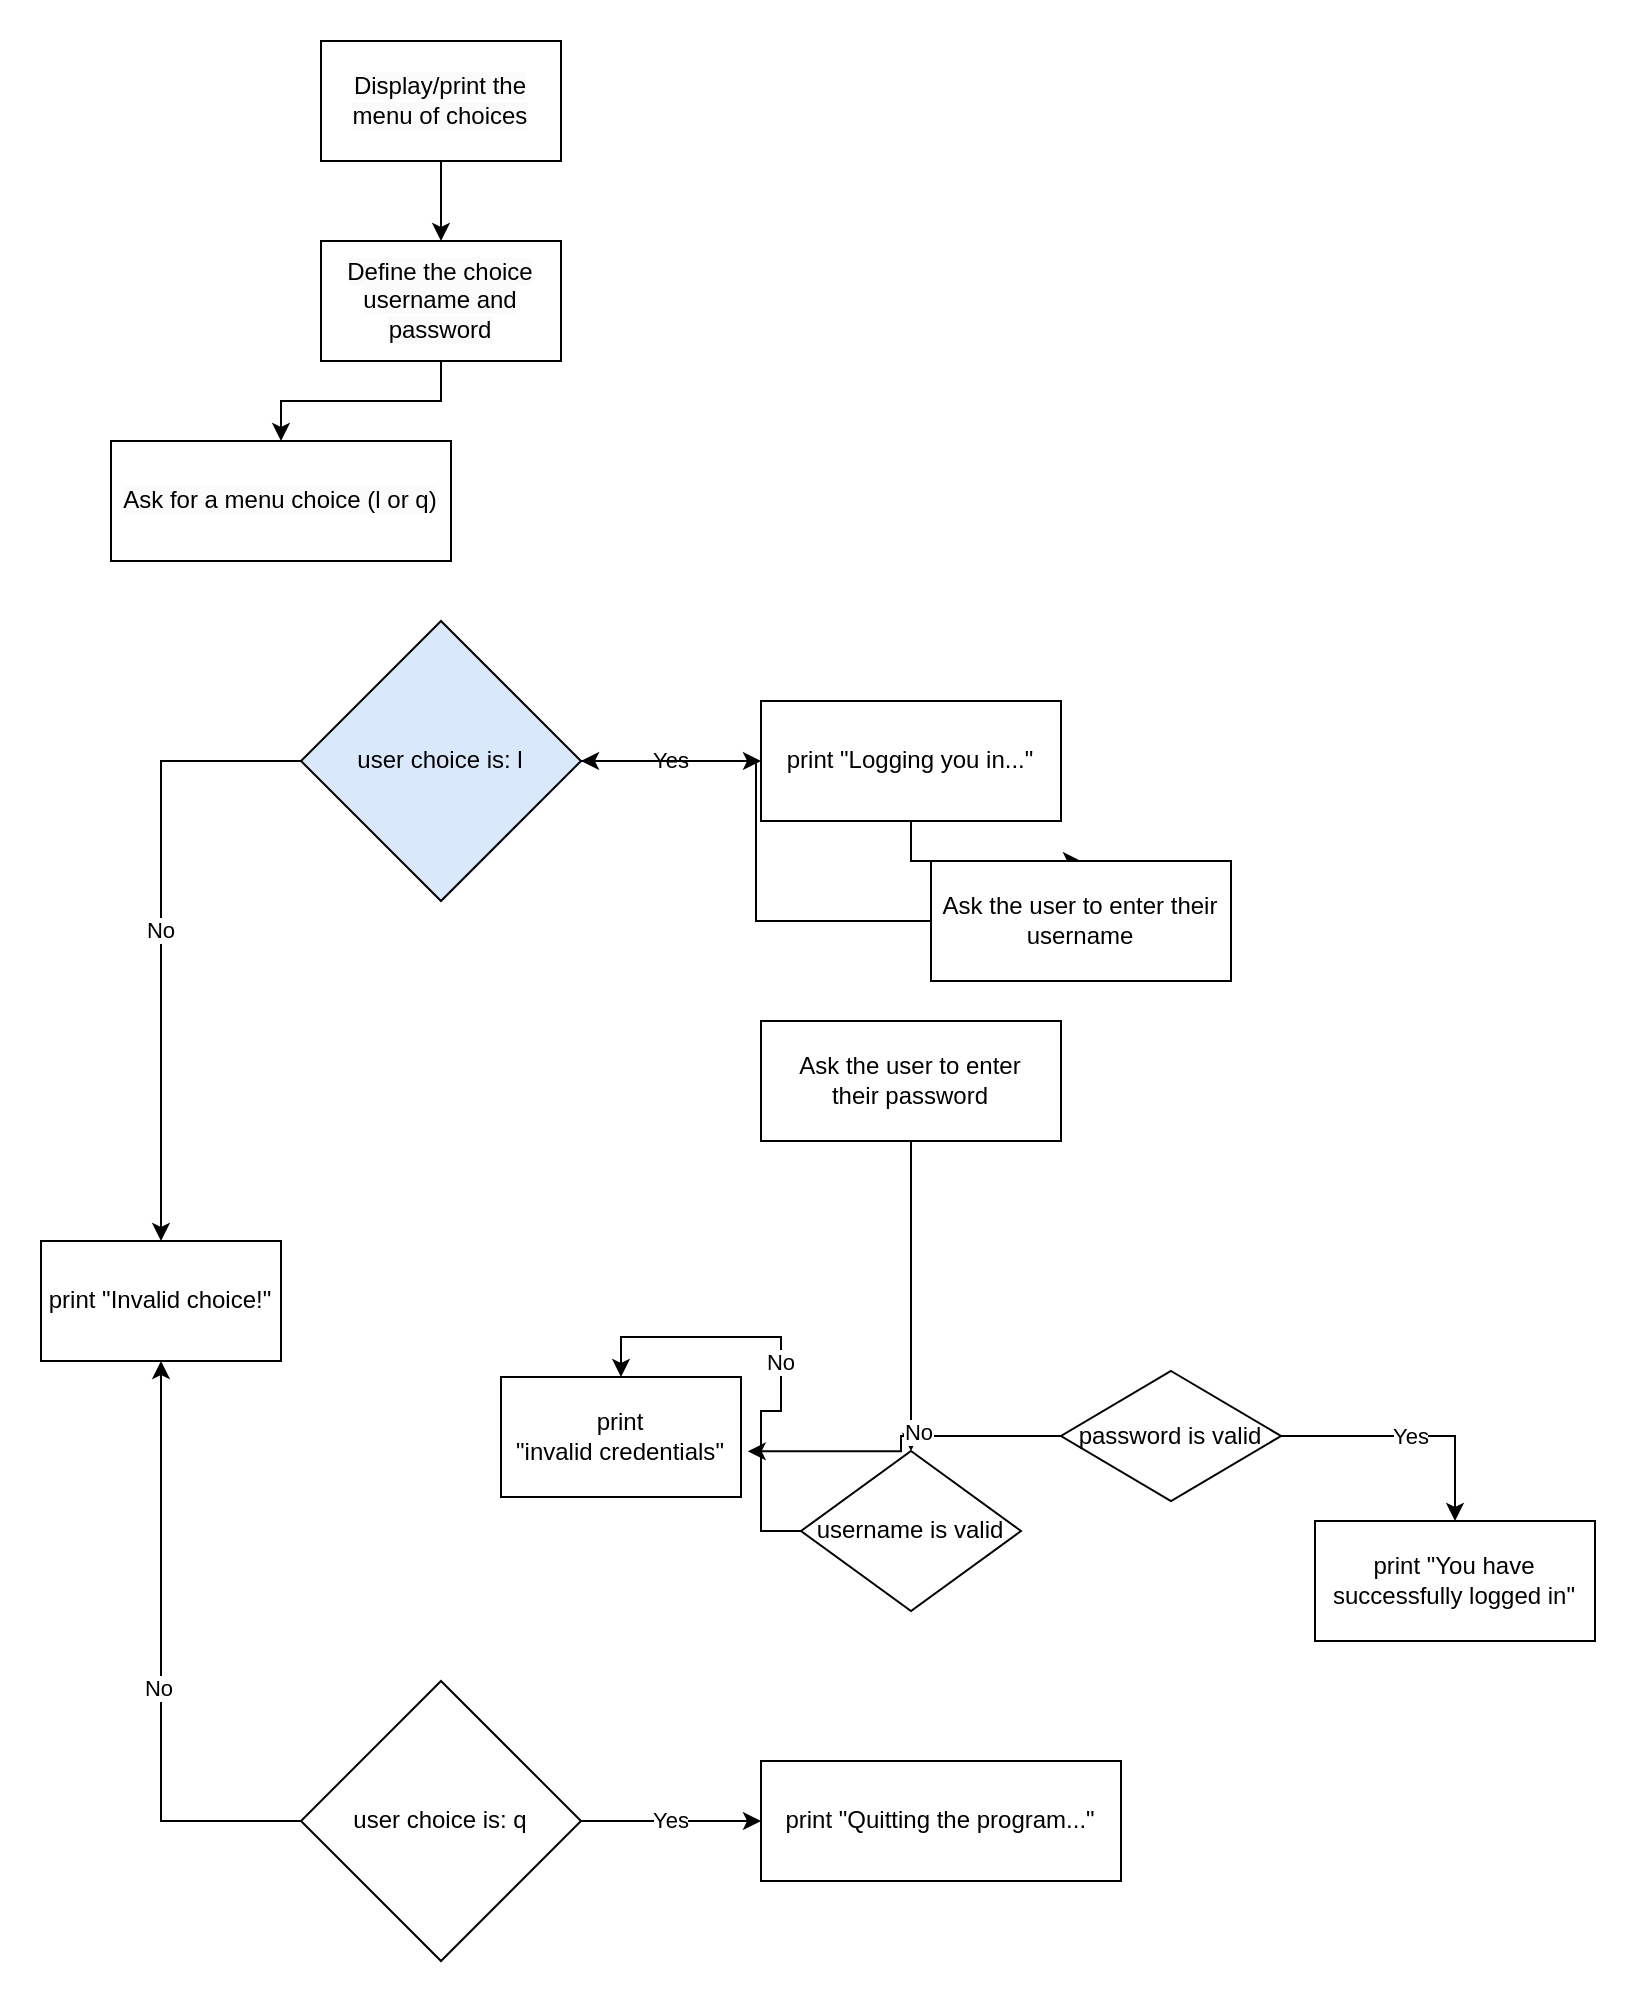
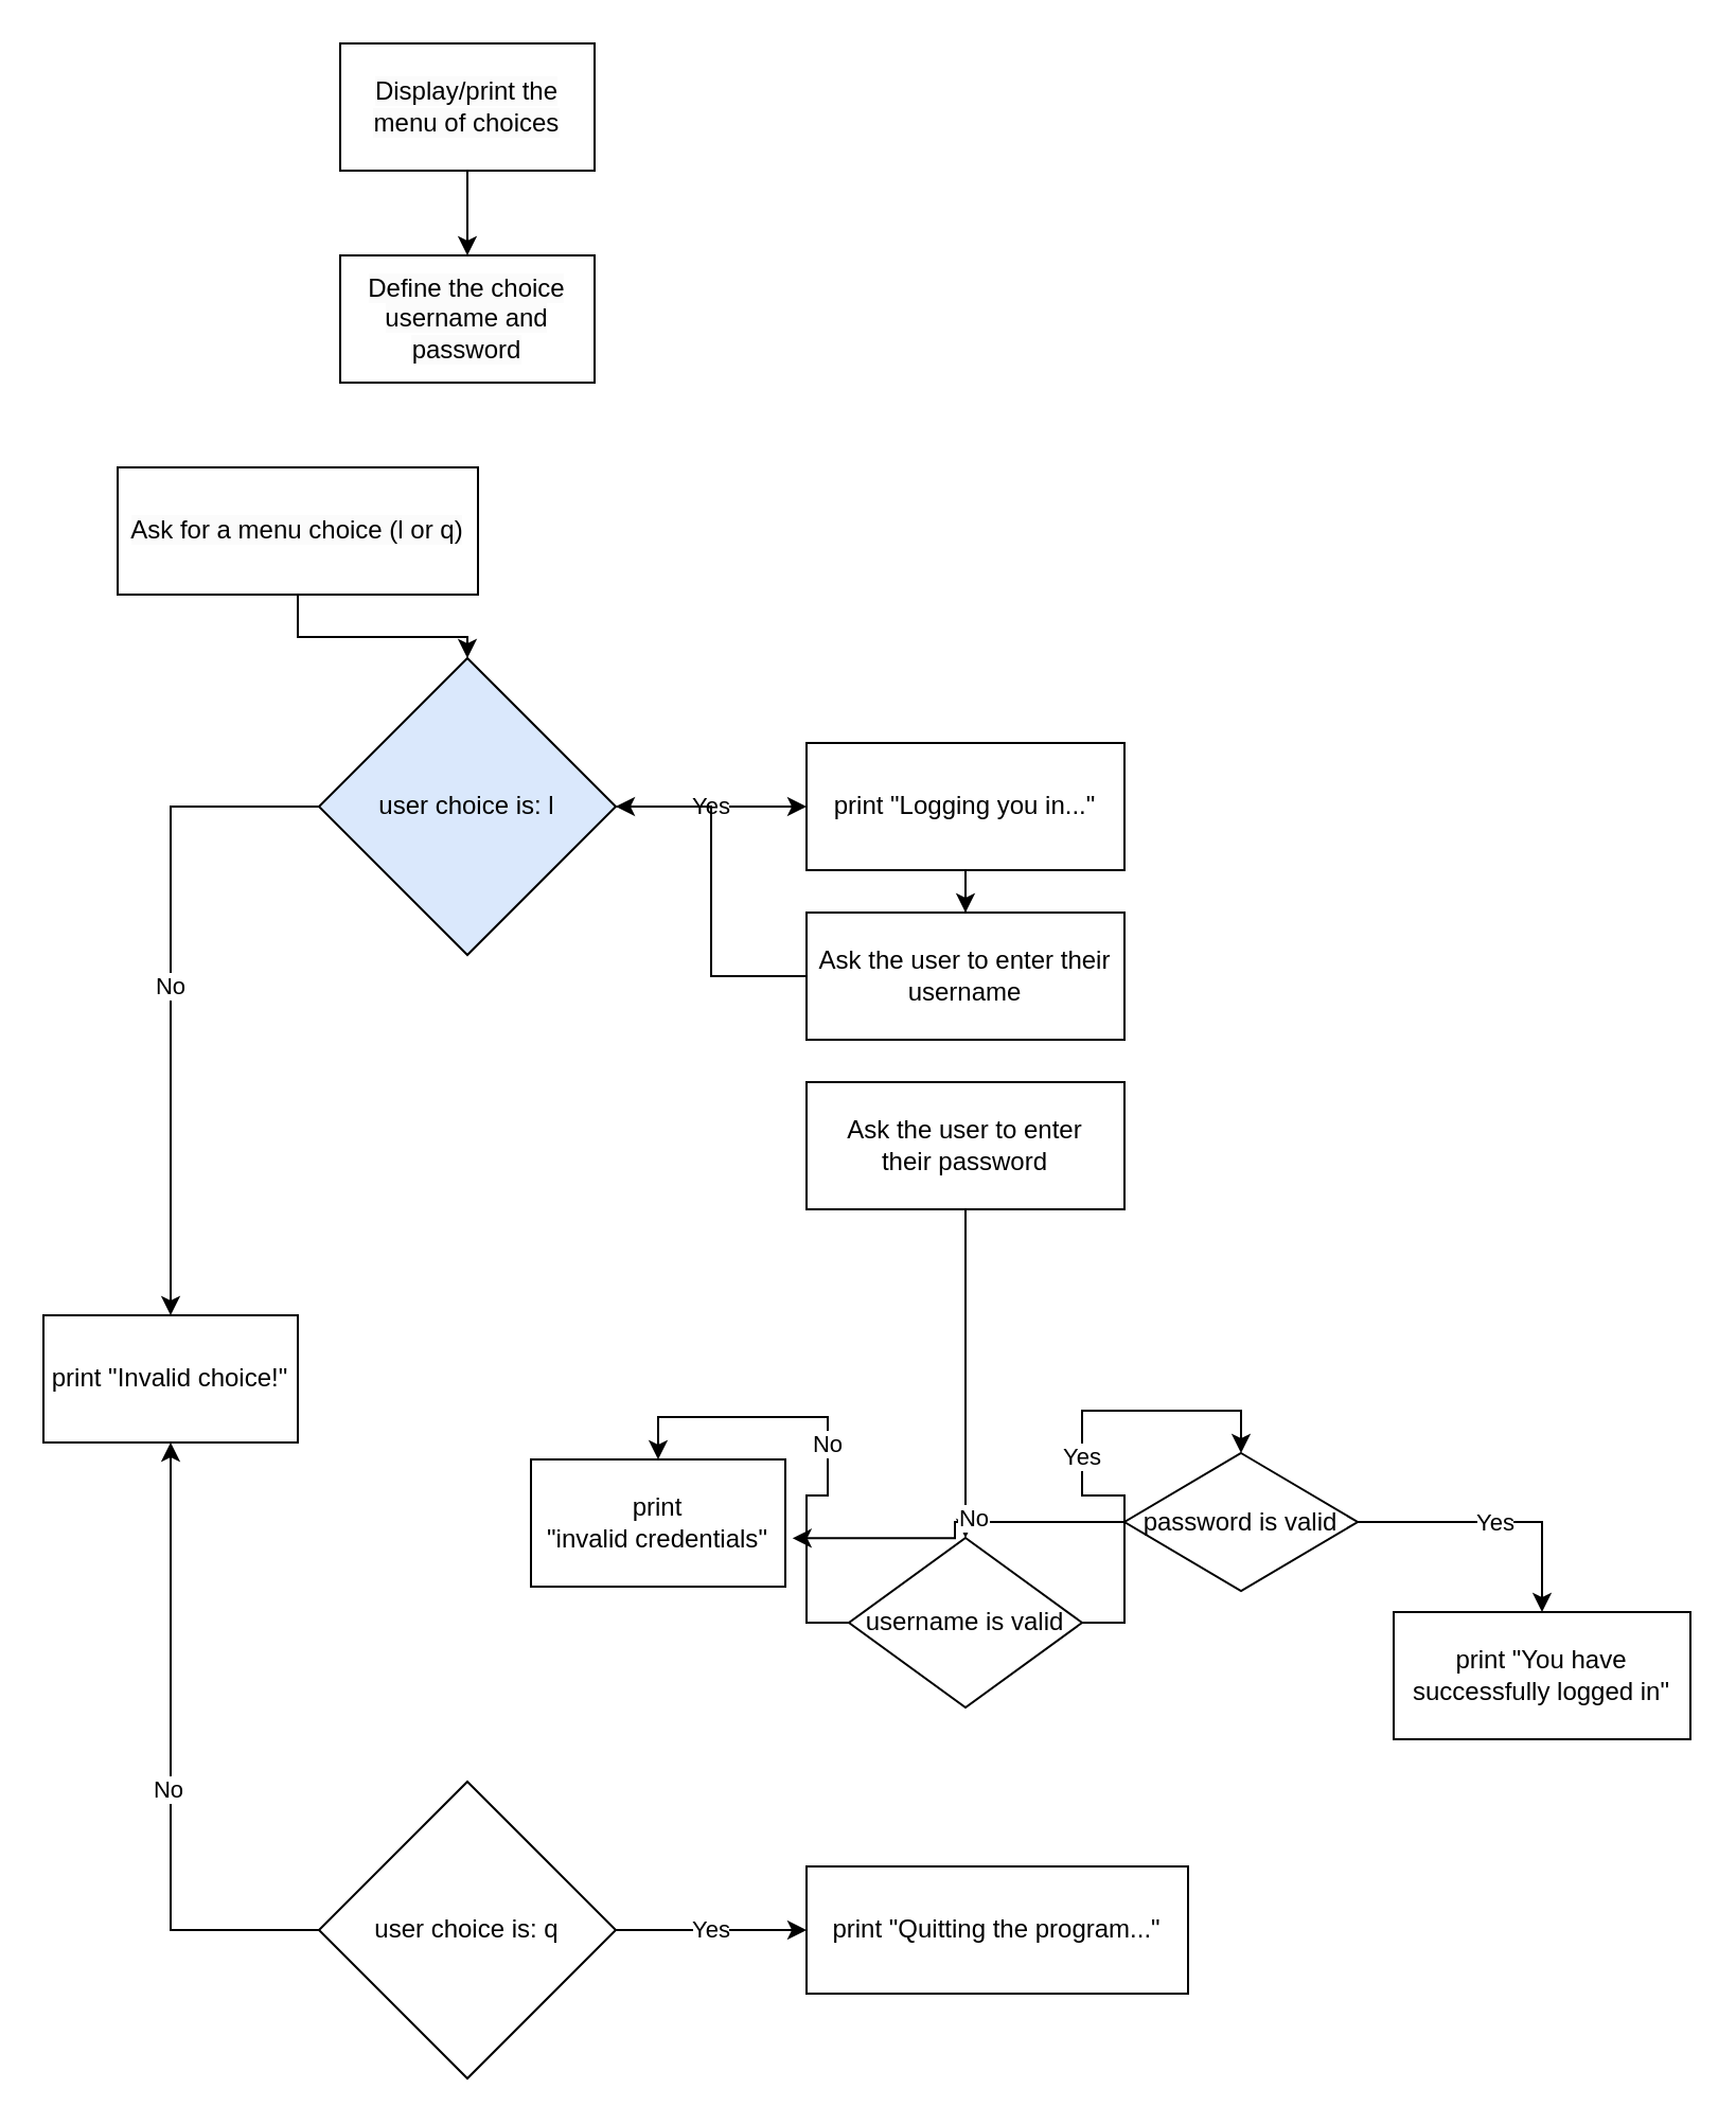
  <mxCell id="0" />
  <mxCell id="1" parent="0" />
+ <mxCell id="2" style="edgeStyle=orthogonalEdgeStyle;rounded=0;orthogonalLoop=1;jettySize=auto;html=1;entryX=0.5;entryY=0;entryDx=0;entryDy=0;" edge="1" parent="1" source="3" target="6"><mxGeometry relative="1" as="geometry" /></mxCell>
  <mxCell id="3" value="&lt;span style=&quot;color: rgb(0, 0, 0); font-family: Helvetica; font-size: 12px; font-style: normal; font-variant-ligatures: normal; font-variant-caps: normal; font-weight: 400; letter-spacing: normal; orphans: 2; text-align: center; text-indent: 0px; text-transform: none; widows: 2; word-spacing: 0px; -webkit-text-stroke-width: 0px; background-color: rgb(251, 251, 251); text-decoration-thickness: initial; text-decoration-style: initial; text-decoration-color: initial; float: none; display: inline !important;&quot;&gt;Ask for a menu choice (l or q)&lt;/span&gt;" style="rounded=0;whiteSpace=wrap;html=1;" vertex="1" parent="1"><mxGeometry x="55" y="220" width="170" height="60" as="geometry" /></mxCell>
  <mxCell id="4" value="Yes" style="edgeStyle=orthogonalEdgeStyle;rounded=0;orthogonalLoop=1;jettySize=auto;html=1;entryX=0;entryY=0.5;entryDx=0;entryDy=0;" edge="1" parent="1" source="6" target="10"><mxGeometry relative="1" as="geometry" /></mxCell>
  <mxCell id="5" value="No" style="edgeStyle=orthogonalEdgeStyle;rounded=0;orthogonalLoop=1;jettySize=auto;html=1;" edge="1" parent="1" source="6" target="29"><mxGeometry relative="1" as="geometry" /></mxCell>
  <mxCell id="6" value="user choice is: l" style="rhombus;whiteSpace=wrap;html=1;rounded=0;fillColor=#dae8fc;" vertex="1" parent="1"><mxGeometry x="150" y="310" width="140" height="140" as="geometry" /></mxCell>
- <mxCell id="7" style="edgeStyle=orthogonalEdgeStyle;rounded=0;orthogonalLoop=1;jettySize=auto;html=1;entryX=0.5;entryY=0;entryDx=0;entryDy=0;" edge="1" parent="1" source="8" target="3"><mxGeometry relative="1" as="geometry" /></mxCell>
  <mxCell id="8" value="&lt;span style=&quot;color: rgb(0, 0, 0); font-family: Helvetica; font-size: 12px; font-style: normal; font-variant-ligatures: normal; font-variant-caps: normal; font-weight: 400; letter-spacing: normal; orphans: 2; text-align: center; text-indent: 0px; text-transform: none; widows: 2; word-spacing: 0px; -webkit-text-stroke-width: 0px; background-color: rgb(251, 251, 251); text-decoration-thickness: initial; text-decoration-style: initial; text-decoration-color: initial; float: none; display: inline !important;&quot;&gt;Define the choice username and password&lt;/span&gt;" style="rounded=0;whiteSpace=wrap;html=1;" vertex="1" parent="1"><mxGeometry x="160" y="120" width="120" height="60" as="geometry" /></mxCell>
  <mxCell id="9" value="" style="edgeStyle=orthogonalEdgeStyle;rounded=0;orthogonalLoop=1;jettySize=auto;html=1;" edge="1" parent="1" source="10" target="17"><mxGeometry relative="1" as="geometry" /></mxCell>
  <mxCell id="10" value="print &quot;Logging you in...&quot;" style="whiteSpace=wrap;html=1;rounded=0;" vertex="1" parent="1"><mxGeometry x="380" y="350" width="150" height="60" as="geometry" /></mxCell>
  <mxCell id="11" value="Yes" style="edgeStyle=orthogonalEdgeStyle;rounded=0;orthogonalLoop=1;jettySize=auto;html=1;" edge="1" parent="1" source="14" target="15"><mxGeometry relative="1" as="geometry" /></mxCell>
  <mxCell id="12" style="edgeStyle=orthogonalEdgeStyle;rounded=0;orthogonalLoop=1;jettySize=auto;html=1;entryX=0.5;entryY=1;entryDx=0;entryDy=0;" edge="1" parent="1" source="14" target="29"><mxGeometry relative="1" as="geometry" /></mxCell>
  <mxCell id="13" value="No" style="edgeLabel;html=1;align=center;verticalAlign=middle;resizable=0;points=[];" vertex="1" connectable="0" parent="12"><mxGeometry x="-0.085" y="2" relative="1" as="geometry"><mxPoint as="offset" /></mxGeometry></mxCell>
  <mxCell id="14" value="user choice is: q" style="rhombus;whiteSpace=wrap;html=1;rounded=0;" vertex="1" parent="1"><mxGeometry x="150" y="840" width="140" height="140" as="geometry" /></mxCell>
  <mxCell id="15" value="print &quot;Quitting the program&lt;span style=&quot;background-color: initial;&quot;&gt;...&quot;&lt;/span&gt;" style="whiteSpace=wrap;html=1;rounded=0;" vertex="1" parent="1"><mxGeometry x="380" y="880" width="180" height="60" as="geometry" /></mxCell>
  <mxCell id="16" value="" style="edgeStyle=orthogonalEdgeStyle;rounded=0;orthogonalLoop=1;jettySize=auto;html=1;" edge="1" parent="1" source="17" target="6"><mxGeometry relative="1" as="geometry" /></mxCell>
- <mxCell id="17" value="Ask the user to enter their username" style="whiteSpace=wrap;html=1;rounded=0;" vertex="1" parent="1"><mxGeometry x="465" y="430" width="150" height="60" as="geometry" /></mxCell>
+ <mxCell id="17" value="Ask the user to enter their username" style="whiteSpace=wrap;html=1;rounded=0;" vertex="1" parent="1"><mxGeometry x="380" y="430" width="150" height="60" as="geometry" /></mxCell>
  <mxCell id="18" style="edgeStyle=orthogonalEdgeStyle;rounded=0;orthogonalLoop=1;jettySize=auto;html=1;" edge="1" parent="1" source="19" target="22"><mxGeometry relative="1" as="geometry" /></mxCell>
  <mxCell id="19" value="Ask the user to enter their&amp;nbsp;password" style="whiteSpace=wrap;html=1;rounded=0;" vertex="1" parent="1"><mxGeometry x="380" y="510" width="150" height="60" as="geometry" /></mxCell>
+ <mxCell id="20" value="Yes" style="edgeStyle=orthogonalEdgeStyle;rounded=0;orthogonalLoop=1;jettySize=auto;html=1;entryX=0.5;entryY=0;entryDx=0;entryDy=0;" edge="1" parent="1" source="22" target="26"><mxGeometry relative="1" as="geometry"><mxPoint x="560" y="700" as="targetPoint" /></mxGeometry></mxCell>
  <mxCell id="21" value="No" style="edgeStyle=orthogonalEdgeStyle;rounded=0;orthogonalLoop=1;jettySize=auto;html=1;entryX=0.5;entryY=0;entryDx=0;entryDy=0;" edge="1" parent="1" source="22" target="27"><mxGeometry relative="1" as="geometry" /></mxCell>
  <mxCell id="22" value="username is valid" style="rhombus;whiteSpace=wrap;html=1;rounded=0;" vertex="1" parent="1"><mxGeometry x="400" y="725" width="110" height="80" as="geometry" /></mxCell>
  <mxCell id="23" style="edgeStyle=orthogonalEdgeStyle;rounded=0;orthogonalLoop=1;jettySize=auto;html=1;entryX=1.028;entryY=0.619;entryDx=0;entryDy=0;entryPerimeter=0;" edge="1" parent="1" source="26" target="27"><mxGeometry relative="1" as="geometry" /></mxCell>
  <mxCell id="24" value="No" style="edgeLabel;html=1;align=center;verticalAlign=middle;resizable=0;points=[];" vertex="1" connectable="0" parent="23"><mxGeometry x="-0.139" y="-2" relative="1" as="geometry"><mxPoint x="-1" as="offset" /></mxGeometry></mxCell>
  <mxCell id="25" value="Yes" style="edgeStyle=orthogonalEdgeStyle;rounded=0;orthogonalLoop=1;jettySize=auto;html=1;entryX=0.5;entryY=0;entryDx=0;entryDy=0;" edge="1" parent="1" source="26" target="28"><mxGeometry relative="1" as="geometry" /></mxCell>
  <mxCell id="26" value="password is valid" style="rhombus;whiteSpace=wrap;html=1;rounded=0;" vertex="1" parent="1"><mxGeometry x="530" y="685" width="110" height="65" as="geometry" /></mxCell>
  <mxCell id="27" value="print &quot;invalid&amp;nbsp;credentials&lt;span style=&quot;background-color: initial;&quot;&gt;&quot;&lt;/span&gt;" style="whiteSpace=wrap;html=1;rounded=0;" vertex="1" parent="1"><mxGeometry x="250" y="688" width="120" height="60" as="geometry" /></mxCell>
  <mxCell id="28" value="print &quot;You have successfully logged in&quot;" style="whiteSpace=wrap;html=1;rounded=0;" vertex="1" parent="1"><mxGeometry x="657" y="760" width="140" height="60" as="geometry" /></mxCell>
  <mxCell id="29" value="print &quot;Invalid choice!&lt;span style=&quot;background-color: initial;&quot;&gt;&quot;&lt;/span&gt;" style="whiteSpace=wrap;html=1;rounded=0;" vertex="1" parent="1"><mxGeometry x="20" y="620" width="120" height="60" as="geometry" /></mxCell>
  <mxCell id="30" style="edgeStyle=orthogonalEdgeStyle;rounded=0;orthogonalLoop=1;jettySize=auto;html=1;entryX=0.5;entryY=0;entryDx=0;entryDy=0;" edge="1" parent="1" source="31" target="8"><mxGeometry relative="1" as="geometry" /></mxCell>
  <mxCell id="31" value="&lt;span style=&quot;color: rgb(0, 0, 0); font-family: Helvetica; font-size: 12px; font-style: normal; font-variant-ligatures: normal; font-variant-caps: normal; font-weight: 400; letter-spacing: normal; orphans: 2; text-align: center; text-indent: 0px; text-transform: none; widows: 2; word-spacing: 0px; -webkit-text-stroke-width: 0px; background-color: rgb(251, 251, 251); text-decoration-thickness: initial; text-decoration-style: initial; text-decoration-color: initial; float: none; display: inline !important;&quot;&gt;Display/print the menu of choices&lt;/span&gt;" style="rounded=0;whiteSpace=wrap;html=1;" vertex="1" parent="1"><mxGeometry x="160" y="20" width="120" height="60" as="geometry" /></mxCell>
